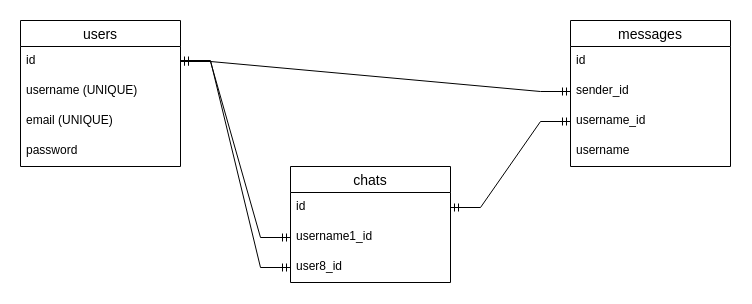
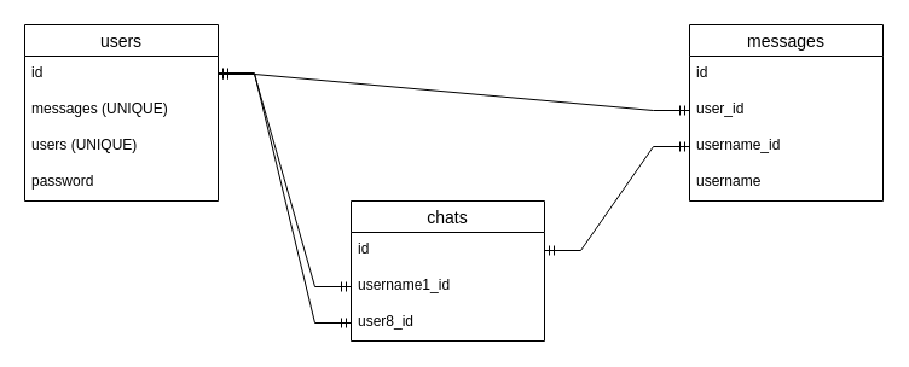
  <mxCell id="0" />
  <mxCell id="1" parent="0" />
  <mxCell id="2" value="users" style="swimlane;fontStyle=0;childLayout=stackLayout;horizontal=1;startSize=26;horizontalStack=0;resizeParent=1;resizeParentMax=0;resizeLast=0;collapsible=1;marginBottom=0;align=center;fontSize=14;" vertex="1" parent="1"><mxGeometry x="20" y="20" width="160" height="146" as="geometry" /></mxCell>
  <mxCell id="3" value="id" style="text;strokeColor=none;fillColor=none;spacingLeft=4;spacingRight=4;overflow=hidden;rotatable=0;points=[[0,0.5],[1,0.5]];portConstraint=eastwest;fontSize=12;whiteSpace=wrap;html=1;" vertex="1" parent="2"><mxGeometry y="26" width="160" height="30" as="geometry" /></mxCell>
- <mxCell id="4" value="username (UNIQUE)" style="text;strokeColor=none;fillColor=none;spacingLeft=4;spacingRight=4;overflow=hidden;rotatable=0;points=[[0,0.5],[1,0.5]];portConstraint=eastwest;fontSize=12;whiteSpace=wrap;html=1;" vertex="1" parent="2"><mxGeometry y="56" width="160" height="30" as="geometry" /></mxCell>
- <mxCell id="5" value="email (UNIQUE)" style="text;strokeColor=none;fillColor=none;spacingLeft=4;spacingRight=4;overflow=hidden;rotatable=0;points=[[0,0.5],[1,0.5]];portConstraint=eastwest;fontSize=12;whiteSpace=wrap;html=1;" vertex="1" parent="2"><mxGeometry y="86" width="160" height="30" as="geometry" /></mxCell>
+ <mxCell id="4" value="messages (UNIQUE)" style="text;strokeColor=none;fillColor=none;spacingLeft=4;spacingRight=4;overflow=hidden;rotatable=0;points=[[0,0.5],[1,0.5]];portConstraint=eastwest;fontSize=12;whiteSpace=wrap;html=1;" vertex="1" parent="2"><mxGeometry y="56" width="160" height="30" as="geometry" /></mxCell>
+ <mxCell id="5" value="users (UNIQUE)" style="text;strokeColor=none;fillColor=none;spacingLeft=4;spacingRight=4;overflow=hidden;rotatable=0;points=[[0,0.5],[1,0.5]];portConstraint=eastwest;fontSize=12;whiteSpace=wrap;html=1;" vertex="1" parent="2"><mxGeometry y="86" width="160" height="30" as="geometry" /></mxCell>
  <mxCell id="6" value="password" style="text;strokeColor=none;fillColor=none;spacingLeft=4;spacingRight=4;overflow=hidden;rotatable=0;points=[[0,0.5],[1,0.5]];portConstraint=eastwest;fontSize=12;whiteSpace=wrap;html=1;" vertex="1" parent="2"><mxGeometry y="116" width="160" height="30" as="geometry" /></mxCell>
  <mxCell id="7" value="messages" style="swimlane;fontStyle=0;childLayout=stackLayout;horizontal=1;startSize=26;horizontalStack=0;resizeParent=1;resizeParentMax=0;resizeLast=0;collapsible=1;marginBottom=0;align=center;fontSize=14;" vertex="1" parent="1"><mxGeometry x="570" y="20" width="160" height="146" as="geometry" /></mxCell>
  <mxCell id="8" value="id" style="text;strokeColor=none;fillColor=none;spacingLeft=4;spacingRight=4;overflow=hidden;rotatable=0;points=[[0,0.5],[1,0.5]];portConstraint=eastwest;fontSize=12;whiteSpace=wrap;html=1;" vertex="1" parent="7"><mxGeometry y="26" width="160" height="30" as="geometry" /></mxCell>
- <mxCell id="9" value="sender_id" style="text;strokeColor=none;fillColor=none;spacingLeft=4;spacingRight=4;overflow=hidden;rotatable=0;points=[[0,0.5],[1,0.5]];portConstraint=eastwest;fontSize=12;whiteSpace=wrap;html=1;" vertex="1" parent="7"><mxGeometry y="56" width="160" height="30" as="geometry" /></mxCell>
+ <mxCell id="9" value="user_id" style="text;strokeColor=none;fillColor=none;spacingLeft=4;spacingRight=4;overflow=hidden;rotatable=0;points=[[0,0.5],[1,0.5]];portConstraint=eastwest;fontSize=12;whiteSpace=wrap;html=1;" vertex="1" parent="7"><mxGeometry y="56" width="160" height="30" as="geometry" /></mxCell>
  <mxCell id="10" value="username_id" style="text;strokeColor=none;fillColor=none;spacingLeft=4;spacingRight=4;overflow=hidden;rotatable=0;points=[[0,0.5],[1,0.5]];portConstraint=eastwest;fontSize=12;whiteSpace=wrap;html=1;" vertex="1" parent="7"><mxGeometry y="86" width="160" height="30" as="geometry" /></mxCell>
  <mxCell id="11" value="username" style="text;strokeColor=none;fillColor=none;spacingLeft=4;spacingRight=4;overflow=hidden;rotatable=0;points=[[0,0.5],[1,0.5]];portConstraint=eastwest;fontSize=12;whiteSpace=wrap;html=1;" vertex="1" parent="7"><mxGeometry y="116" width="160" height="30" as="geometry" /></mxCell>
  <mxCell id="12" value="chats" style="swimlane;fontStyle=0;childLayout=stackLayout;horizontal=1;startSize=26;horizontalStack=0;resizeParent=1;resizeParentMax=0;resizeLast=0;collapsible=1;marginBottom=0;align=center;fontSize=14;" vertex="1" parent="1"><mxGeometry x="290" y="166" width="160" height="116" as="geometry" /></mxCell>
  <mxCell id="13" value="id" style="text;strokeColor=none;fillColor=none;spacingLeft=4;spacingRight=4;overflow=hidden;rotatable=0;points=[[0,0.5],[1,0.5]];portConstraint=eastwest;fontSize=12;whiteSpace=wrap;html=1;" vertex="1" parent="12"><mxGeometry y="26" width="160" height="30" as="geometry" /></mxCell>
  <mxCell id="14" value="username1_id" style="text;strokeColor=none;fillColor=none;spacingLeft=4;spacingRight=4;overflow=hidden;rotatable=0;points=[[0,0.5],[1,0.5]];portConstraint=eastwest;fontSize=12;whiteSpace=wrap;html=1;" vertex="1" parent="12"><mxGeometry y="56" width="160" height="30" as="geometry" /></mxCell>
  <mxCell id="15" value="user8_id" style="text;strokeColor=none;fillColor=none;spacingLeft=4;spacingRight=4;overflow=hidden;rotatable=0;points=[[0,0.5],[1,0.5]];portConstraint=eastwest;fontSize=12;whiteSpace=wrap;html=1;" vertex="1" parent="12"><mxGeometry y="86" width="160" height="30" as="geometry" /></mxCell>
  <mxCell id="16" value="" style="edgeStyle=entityRelationEdgeStyle;fontSize=12;html=1;endArrow=ERmandOne;startArrow=ERmandOne;rounded=0;exitX=1;exitY=0.5;exitDx=0;exitDy=0;entryX=0;entryY=0.5;entryDx=0;entryDy=0;" edge="1" parent="1" source="3" target="14"><mxGeometry width="100" height="100" relative="1" as="geometry"><mxPoint x="350" y="60" as="sourcePoint" /><mxPoint x="450" y="-40" as="targetPoint" /></mxGeometry></mxCell>
  <mxCell id="17" value="" style="edgeStyle=entityRelationEdgeStyle;fontSize=12;html=1;endArrow=ERmandOne;startArrow=ERmandOne;rounded=0;entryX=0;entryY=0.5;entryDx=0;entryDy=0;" edge="1" parent="1" target="15"><mxGeometry width="100" height="100" relative="1" as="geometry"><mxPoint x="180" y="60" as="sourcePoint" /><mxPoint x="450" y="-40" as="targetPoint" /></mxGeometry></mxCell>
  <mxCell id="18" value="" style="edgeStyle=entityRelationEdgeStyle;fontSize=12;html=1;endArrow=ERmandOne;startArrow=ERmandOne;rounded=0;entryX=0;entryY=0.5;entryDx=0;entryDy=0;exitX=1;exitY=0.5;exitDx=0;exitDy=0;" edge="1" parent="1" source="3" target="9"><mxGeometry width="100" height="100" relative="1" as="geometry"><mxPoint x="350" y="260" as="sourcePoint" /><mxPoint x="450" y="160" as="targetPoint" /></mxGeometry></mxCell>
  <mxCell id="19" value="" style="edgeStyle=entityRelationEdgeStyle;fontSize=12;html=1;endArrow=ERmandOne;startArrow=ERmandOne;rounded=0;entryX=0;entryY=0.5;entryDx=0;entryDy=0;exitX=1;exitY=0.5;exitDx=0;exitDy=0;" edge="1" parent="1" source="13" target="10"><mxGeometry width="100" height="100" relative="1" as="geometry"><mxPoint x="350" y="260" as="sourcePoint" /><mxPoint x="450" y="160" as="targetPoint" /></mxGeometry></mxCell>
